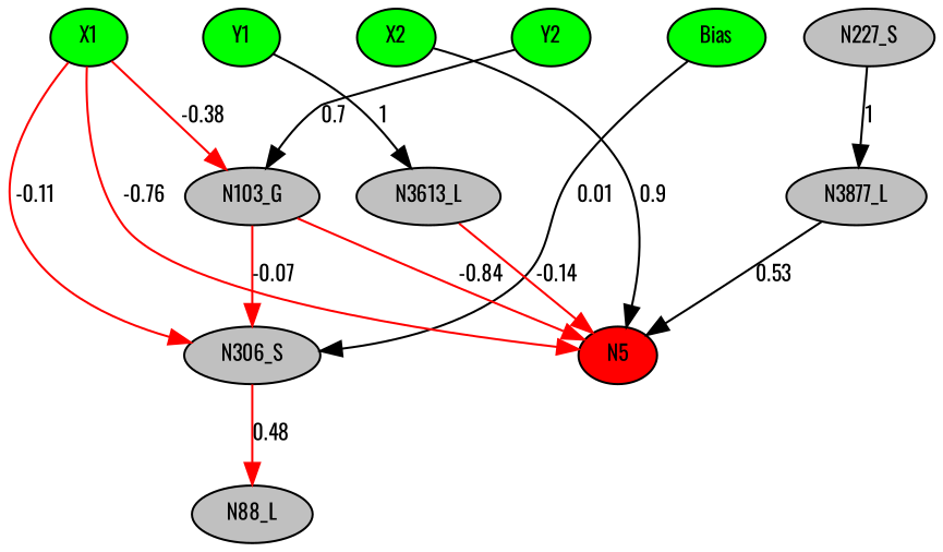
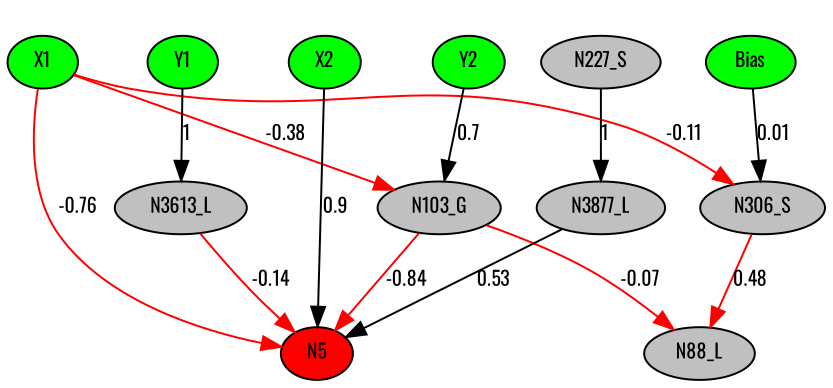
  digraph {
    fontname=Oswald
    node [fillcolor=gray fontname=Oswald fontsize=10 shape=ellipse style=filled]
    edge [color=red fontname=Oswald fontsize=10]
    N5 [fillcolor=red height=0.1 width=0.1]
    n2 [fillcolor=green height=0.1 label=Bias width=0.1]
    n3 [fillcolor=green height=0.1 label=X1 width=0.1]
    n4 [fillcolor=green height=0.1 label=Y1 width=0.1]
    n5 [fillcolor=green height=0.1 label=X2 width=0.1]
    n6 [fillcolor=green height=0.1 label=Y2 width=0.1]
    n7 [height=0.1 label=N306_S width=0.1]
    n8 [height=0.1 label=N103_G width=0.1]
    n9 [height=0.1 label=N3613_L width=0.1]
    n10 [height=0.1 label=N88_L width=0.1]
    n11 [height=0.1 label=N227_S width=0.1]
    n12 [height=0.1 label=N3877_L width=0.1]
    subgraph sub_1 {
      rank=same
      N5
    }
    subgraph sub_2 {
      rank=same
      n2
      n3
      n4
      n5
      n6
    }
    n2 -> n7 [color=black label=0.01]
    n3 -> N5 [arrowType=inv label=-0.76]
    n3 -> n4 [style=invis color="" fontsize=""]
    n3 -> n7 [arrowType=inv label=-0.11]
    n3 -> n8 [arrowType=inv label=-0.38]
    n4 -> n5 [style=invis color="" fontsize=""]
    n4 -> n9 [color=black label=1]
    n5 -> N5 [color=black label=0.9]
    n5 -> n6 [style=invis color="" fontsize=""]
    n6 -> n2 [style=invis color="" fontsize=""]
    n6 -> n8 [color=black label=0.7]
    n7 -> n10 [label=0.48]
    n8 -> N5 [arrowType=inv label=-0.84]
-   n8 -> n7 [arrowType=inv label=-0.07]
+   n8 -> n10 [arrowType=inv label=-0.07]
    n9 -> N5 [arrowType=inv label=-0.14]
    n11 -> n12 [color=black label=1]
    n12 -> N5 [color=black label=0.53]
  }
